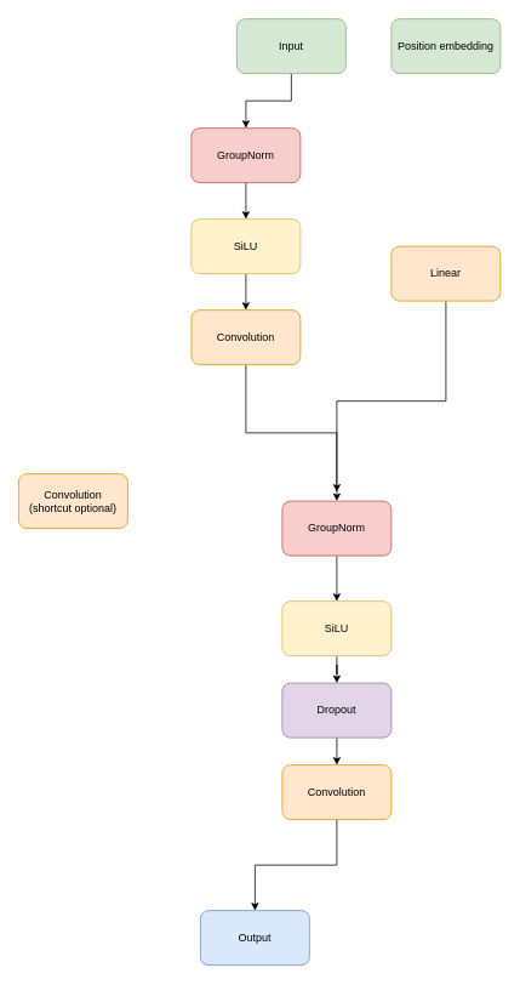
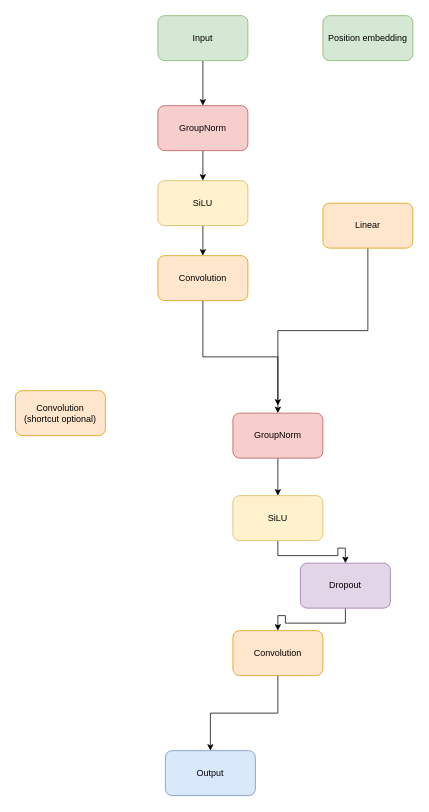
  <mxCell id="0" />
  <mxCell id="1" parent="0" />
  <mxCell id="2" style="edgeStyle=orthogonalEdgeStyle;rounded=0;orthogonalLoop=1;jettySize=auto;html=1;exitX=0.5;exitY=1;exitDx=0;exitDy=0;" parent="1" source="3" target="5" edge="1"><mxGeometry relative="1" as="geometry" /></mxCell>
- <mxCell id="3" value="&lt;div&gt;Input&lt;/div&gt;" style="rounded=1;whiteSpace=wrap;html=1;fillColor=#d5e8d4;strokeColor=#82b366;" parent="1" vertex="1"><mxGeometry x="260" y="20" width="120" height="60" as="geometry" /></mxCell>
+ <mxCell id="3" value="&lt;div&gt;Input&lt;/div&gt;" style="rounded=1;whiteSpace=wrap;html=1;fillColor=#d5e8d4;strokeColor=#82b366;" parent="1" vertex="1"><mxGeometry x="210" y="20" width="120" height="60" as="geometry" /></mxCell>
  <mxCell id="4" style="edgeStyle=orthogonalEdgeStyle;rounded=0;orthogonalLoop=1;jettySize=auto;html=1;exitX=0.5;exitY=1;exitDx=0;exitDy=0;" parent="1" source="5" target="14" edge="1"><mxGeometry relative="1" as="geometry" /></mxCell>
  <mxCell id="5" value="GroupNorm" style="rounded=1;whiteSpace=wrap;html=1;fillColor=#f8cecc;strokeColor=#b85450;" parent="1" vertex="1"><mxGeometry x="210" y="140" width="120" height="60" as="geometry" /></mxCell>
  <mxCell id="6" value="Position embedding" style="rounded=1;whiteSpace=wrap;html=1;fillColor=#d5e8d4;strokeColor=#82b366;" parent="1" vertex="1"><mxGeometry x="430" y="20" width="120" height="60" as="geometry" /></mxCell>
  <mxCell id="7" style="edgeStyle=orthogonalEdgeStyle;rounded=0;orthogonalLoop=1;jettySize=auto;html=1;entryX=0.5;entryY=0;entryDx=0;entryDy=0;" parent="1" source="8" target="16" edge="1"><mxGeometry relative="1" as="geometry" /></mxCell>
  <mxCell id="8" value="Linear" style="rounded=1;whiteSpace=wrap;html=1;fillColor=#ffe6cc;strokeColor=#d79b00;" parent="1" vertex="1"><mxGeometry x="430" y="270" width="120" height="60" as="geometry" /></mxCell>
  <mxCell id="9" style="edgeStyle=orthogonalEdgeStyle;rounded=0;orthogonalLoop=1;jettySize=auto;html=1;exitX=0.5;exitY=1;exitDx=0;exitDy=0;entryX=0.5;entryY=-0.167;entryDx=0;entryDy=0;entryPerimeter=0;" parent="1" source="10" target="16" edge="1"><mxGeometry relative="1" as="geometry" /></mxCell>
  <mxCell id="10" value="Convolution" style="rounded=1;whiteSpace=wrap;html=1;fillColor=#ffe6cc;strokeColor=#d79b00;" parent="1" vertex="1"><mxGeometry x="210" y="340" width="120" height="60" as="geometry" /></mxCell>
  <mxCell id="11" style="edgeStyle=orthogonalEdgeStyle;rounded=0;orthogonalLoop=1;jettySize=auto;html=1;exitX=0.5;exitY=0;exitDx=0;exitDy=0;entryX=0.5;entryY=0;entryDx=0;entryDy=0;" parent="1" source="12" target="20" edge="1"><mxGeometry relative="1" as="geometry" /></mxCell>
- <mxCell id="12" value="&lt;div&gt;Dropout&lt;/div&gt;" style="rounded=1;whiteSpace=wrap;html=1;direction=west;fillColor=#e1d5e7;strokeColor=#9673a6;" parent="1" vertex="1"><mxGeometry x="310" y="750" width="120" height="60" as="geometry" /></mxCell>
+ <mxCell id="12" value="&lt;div&gt;Dropout&lt;/div&gt;" style="rounded=1;whiteSpace=wrap;html=1;direction=west;fillColor=#e1d5e7;strokeColor=#9673a6;" parent="1" vertex="1"><mxGeometry x="400" y="750" width="120" height="60" as="geometry" /></mxCell>
  <mxCell id="13" style="edgeStyle=orthogonalEdgeStyle;rounded=0;orthogonalLoop=1;jettySize=auto;html=1;exitX=0.5;exitY=1;exitDx=0;exitDy=0;" parent="1" source="14" target="10" edge="1"><mxGeometry relative="1" as="geometry" /></mxCell>
  <mxCell id="14" value="&lt;div&gt;SiLU&lt;/div&gt;" style="rounded=1;whiteSpace=wrap;html=1;fillColor=#fff2cc;strokeColor=#d6b656;" parent="1" vertex="1"><mxGeometry x="210" y="240" width="120" height="60" as="geometry" /></mxCell>
  <mxCell id="15" style="edgeStyle=orthogonalEdgeStyle;rounded=0;orthogonalLoop=1;jettySize=auto;html=1;exitX=0.5;exitY=1;exitDx=0;exitDy=0;" parent="1" source="16" target="18" edge="1"><mxGeometry relative="1" as="geometry" /></mxCell>
  <mxCell id="16" value="GroupNorm" style="rounded=1;whiteSpace=wrap;html=1;fillColor=#f8cecc;strokeColor=#b85450;" parent="1" vertex="1"><mxGeometry x="310" y="550" width="120" height="60" as="geometry" /></mxCell>
  <mxCell id="17" style="edgeStyle=orthogonalEdgeStyle;rounded=0;orthogonalLoop=1;jettySize=auto;html=1;exitX=0.5;exitY=1;exitDx=0;exitDy=0;" parent="1" source="18" target="12" edge="1"><mxGeometry relative="1" as="geometry" /></mxCell>
  <mxCell id="18" value="&lt;div&gt;SiLU&lt;/div&gt;" style="rounded=1;whiteSpace=wrap;html=1;fillColor=#fff2cc;strokeColor=#d6b656;" parent="1" vertex="1"><mxGeometry x="310" y="660" width="120" height="60" as="geometry" /></mxCell>
  <mxCell id="19" style="edgeStyle=orthogonalEdgeStyle;rounded=0;orthogonalLoop=1;jettySize=auto;html=1;exitX=0.5;exitY=1;exitDx=0;exitDy=0;entryX=0.5;entryY=0;entryDx=0;entryDy=0;" parent="1" source="20" target="22" edge="1"><mxGeometry relative="1" as="geometry" /></mxCell>
  <mxCell id="20" value="Convolution" style="rounded=1;whiteSpace=wrap;html=1;fillColor=#ffe6cc;strokeColor=#d79b00;" parent="1" vertex="1"><mxGeometry x="310" y="840" width="120" height="60" as="geometry" /></mxCell>
  <mxCell id="21" value="&lt;div&gt;Convolution&lt;/div&gt;&lt;div&gt;(shortcut optional)&lt;br&gt;&lt;/div&gt;" style="rounded=1;whiteSpace=wrap;html=1;fillColor=#ffe6cc;strokeColor=#d79b00;" parent="1" vertex="1"><mxGeometry x="20" y="520" width="120" height="60" as="geometry" /></mxCell>
  <mxCell id="22" value="Output" style="rounded=1;whiteSpace=wrap;html=1;fillColor=#dae8fc;strokeColor=#6c8ebf;" parent="1" vertex="1"><mxGeometry x="220" y="1000" width="120" height="60" as="geometry" /></mxCell>
